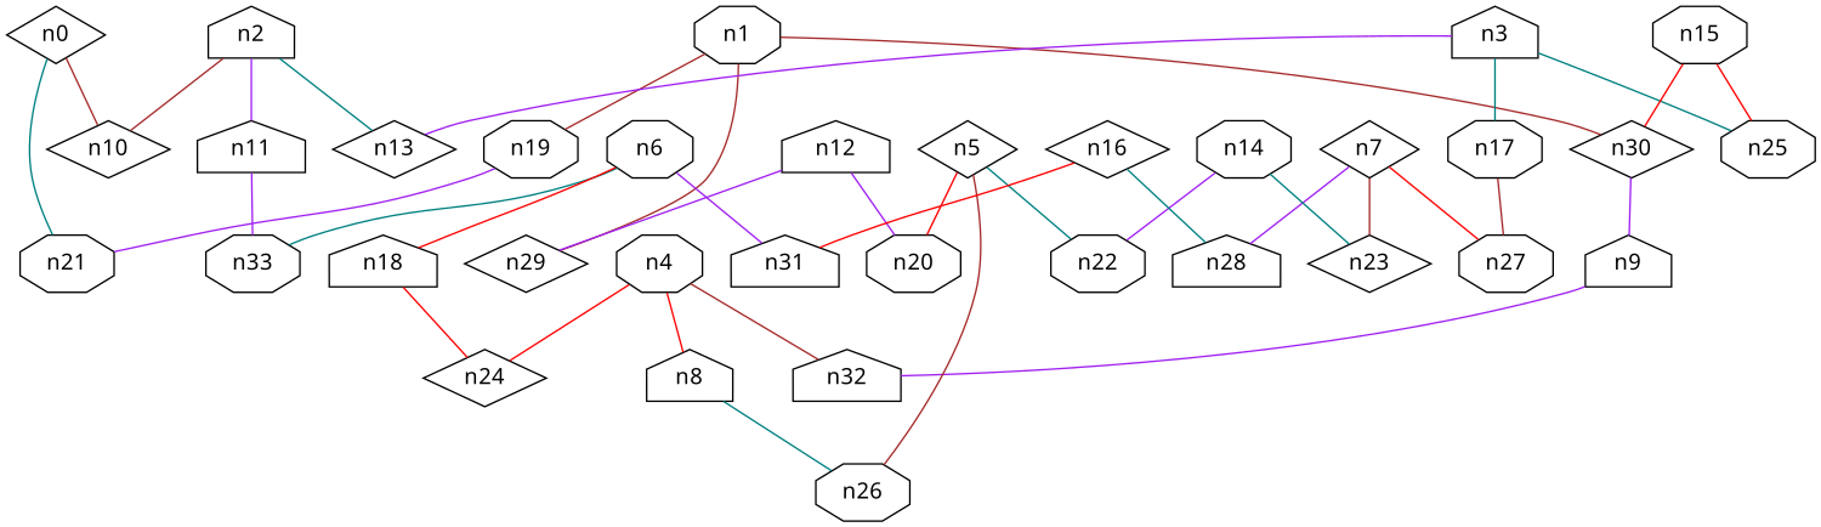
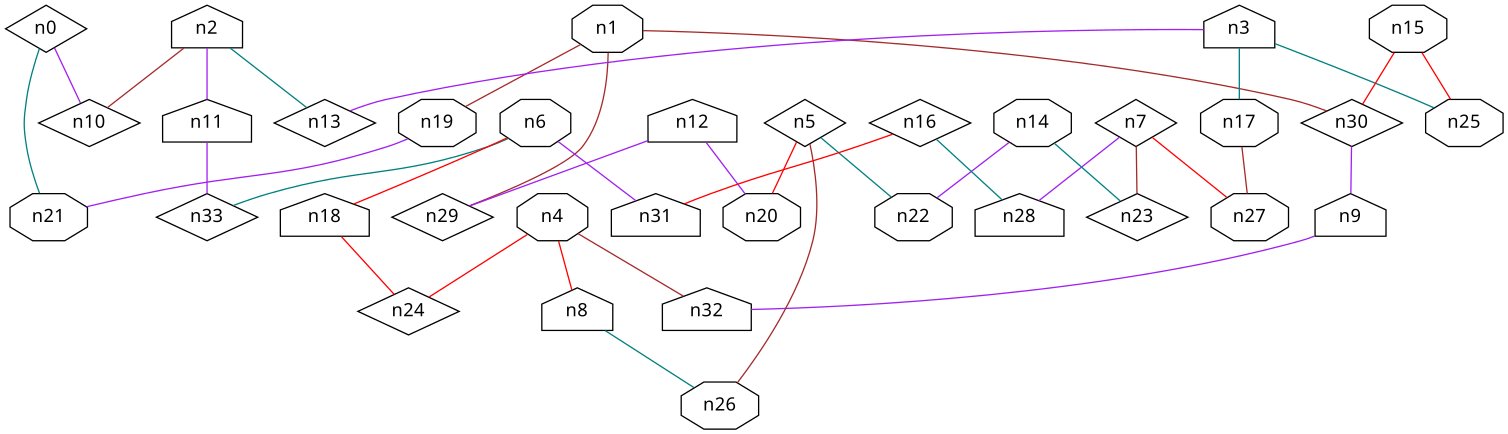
  strict graph {
    edge_default="{}"
    fontname="Noto Sans"
    node_default="{}"
    node [fontname="Noto Sans" shape=octagon]
    edge [color=purple fontname="Noto Sans"]
    n0 [dim3pos="0.24912222517811086,-0.2990716829639484,-0.921137473654947" shape=diamond vertex_name="(0, 0, 0)"]
    n10 [dim3pos="0.48075335898778887,-0.22414045667624602,-0.8477247569246295" shape=diamond]
    n21 [dim3pos="-0.020625585117059777,0.02582507958138737,0.9994536760166496"]
    n9 [dim3pos="-0.13599732686881416,0.4893242323921005,0.861432831205323" shape=house]
    n32 [dim3pos="0.10271379877792075,0.5343876941968413,0.8389753678336402" shape=house]
    n1 [dim3pos="0.4361042139610057,-0.4740073700510341,0.7649379894493118" vertex_name="(0, 0, 1)"]
    n19 [dim3pos="0.20914743614163606,-0.2631997288878523,0.9417978831303144"]
    n29 [dim3pos="-0.22202873942535323,0.7722922821647095,-0.5952040572593682" shape=diamond]
    n30 [dim3pos="0.6492717114147807,-0.2215600990754594,0.7275694930755373" shape=diamond]
    n2 [dim3pos="0.5797272768399427,0.022217625477549727,-0.8145076191208305" shape=house vertex_name="(0, 1, 0)"]
    n11 [dim3pos="0.8059326206131584,0.18556552166028165,-0.5621726142409949" shape=house]
    n13 [dim3pos="0.2938334032288958,0.10817928224507464,-0.9497153121014031" shape=diamond]
-   n33 [dim3pos="-0.7177838641429862,-0.6365366528230647,0.2821478583806231"]
+   n33 [dim3pos="-0.7177838641429862,-0.6365366528230647,0.2821478583806231" shape=diamond]
    n3 [dim3pos="-0.019836740859199533,-0.013020395263324264,-0.9997184468735544" shape=house vertex_name="(0, 1, 1)"]
    n17 [dim3pos="0.05974200219713707,0.09088343239844751,0.9940679528527987"]
    n25 [dim3pos="0.3145196010044266,0.12485673494731463,0.9410038343823645"]
    n27 [dim3pos="0.0274086184406788,0.15223502715252854,0.9879642018530035"]
    n4 [dim3pos="-0.32896013930432705,-0.43232281727883887,-0.8395726343854744" vertex_name="(1, 0, 0)"]
    n8 [dim3pos="-0.16185281943002144,-0.13251571718072497,-0.9778769091979987" shape=house]
    n24 [dim3pos="-0.6184798226046324,-0.4575829027691288,-0.6388275167244445" shape=diamond]
    n26 [dim3pos="-0.11481728955416169,-0.06537846112201592,0.9912328923319448"]
    n5 [dim3pos="0.4613326071352541,0.15970461693386648,-0.87273516081558" shape=diamond vertex_name="(1, 0, 1)"]
    n20 [dim3pos="0.5639583120729921,0.45008304793298165,-0.6923700399404491"]
    n22 [dim3pos="-0.5240601865089345,0.07495200687864924,0.8483767545030236"]
    n6 [dim3pos="-0.5475058983421688,0.7874509153383896,-0.2831224950675363" vertex_name="(1, 1, 0)"]
    n18 [dim3pos="0.9044369624765205,0.16386503929158952,0.39388073043017835" shape=house]
    n31 [dim3pos="-0.3777929683904961,0.7054874665090923,-0.5996331442084235" shape=house]
    n7 [dim3pos="0.025446384739706313,-0.12050510716159958,-0.9923865177699918" shape=diamond vertex_name="(1, 1, 1)"]
    n23 [dim3pos="0.1861144662235627,-0.28916602429494,-0.9390124684240229" shape=diamond]
    n28 [dim3pos="-0.07212884165312498,0.2097841446305299,-0.9750836081400484" shape=house]
    n12 [dim3pos="0.2914343936116615,0.7708455990222883,-0.5664477528317793" shape=house]
    n14 [dim3pos="-0.3919911417370287,0.2703671276506442,0.8793432555524839"]
    n15 [dim3pos="0.5678706520488638,0.06075997142645581,0.820872187623539"]
    n16 [dim3pos="-0.2210734872978858,0.5001383703165694,-0.8372503351752315" shape=diamond]
-   n0 -- n10 [color=brown]
+   n0 -- n10
    n0 -- n21 [color=teal]
    n9 -- n32
    n1 -- n19 [color=brown]
    n1 -- n29 [color=brown]
    n1 -- n30 [color=brown]
    n19 -- n21
    n30 -- n9
    n2 -- n10 [color=brown]
    n2 -- n11
    n2 -- n13 [color=teal]
    n11 -- n33
    n3 -- n13
    n3 -- n17 [color=teal]
    n3 -- n25 [color=teal]
    n17 -- n27 [color=brown]
    n4 -- n32 [color=brown]
    n4 -- n8 [color=red]
    n4 -- n24 [color=red]
    n8 -- n26 [color=teal]
    n5 -- n26 [color=brown]
    n5 -- n20 [color=red]
    n5 -- n22 [color=teal]
    n6 -- n33 [color=teal]
    n6 -- n18 [color=red]
    n6 -- n31
    n18 -- n24 [color=red]
    n7 -- n27 [color=red]
    n7 -- n23 [color=brown]
    n7 -- n28
    n12 -- n29
    n12 -- n20
    n14 -- n22
    n14 -- n23 [color=teal]
    n15 -- n30 [color=red]
    n15 -- n25 [color=red]
    n16 -- n31 [color=red]
    n16 -- n28 [color=teal]
  }
